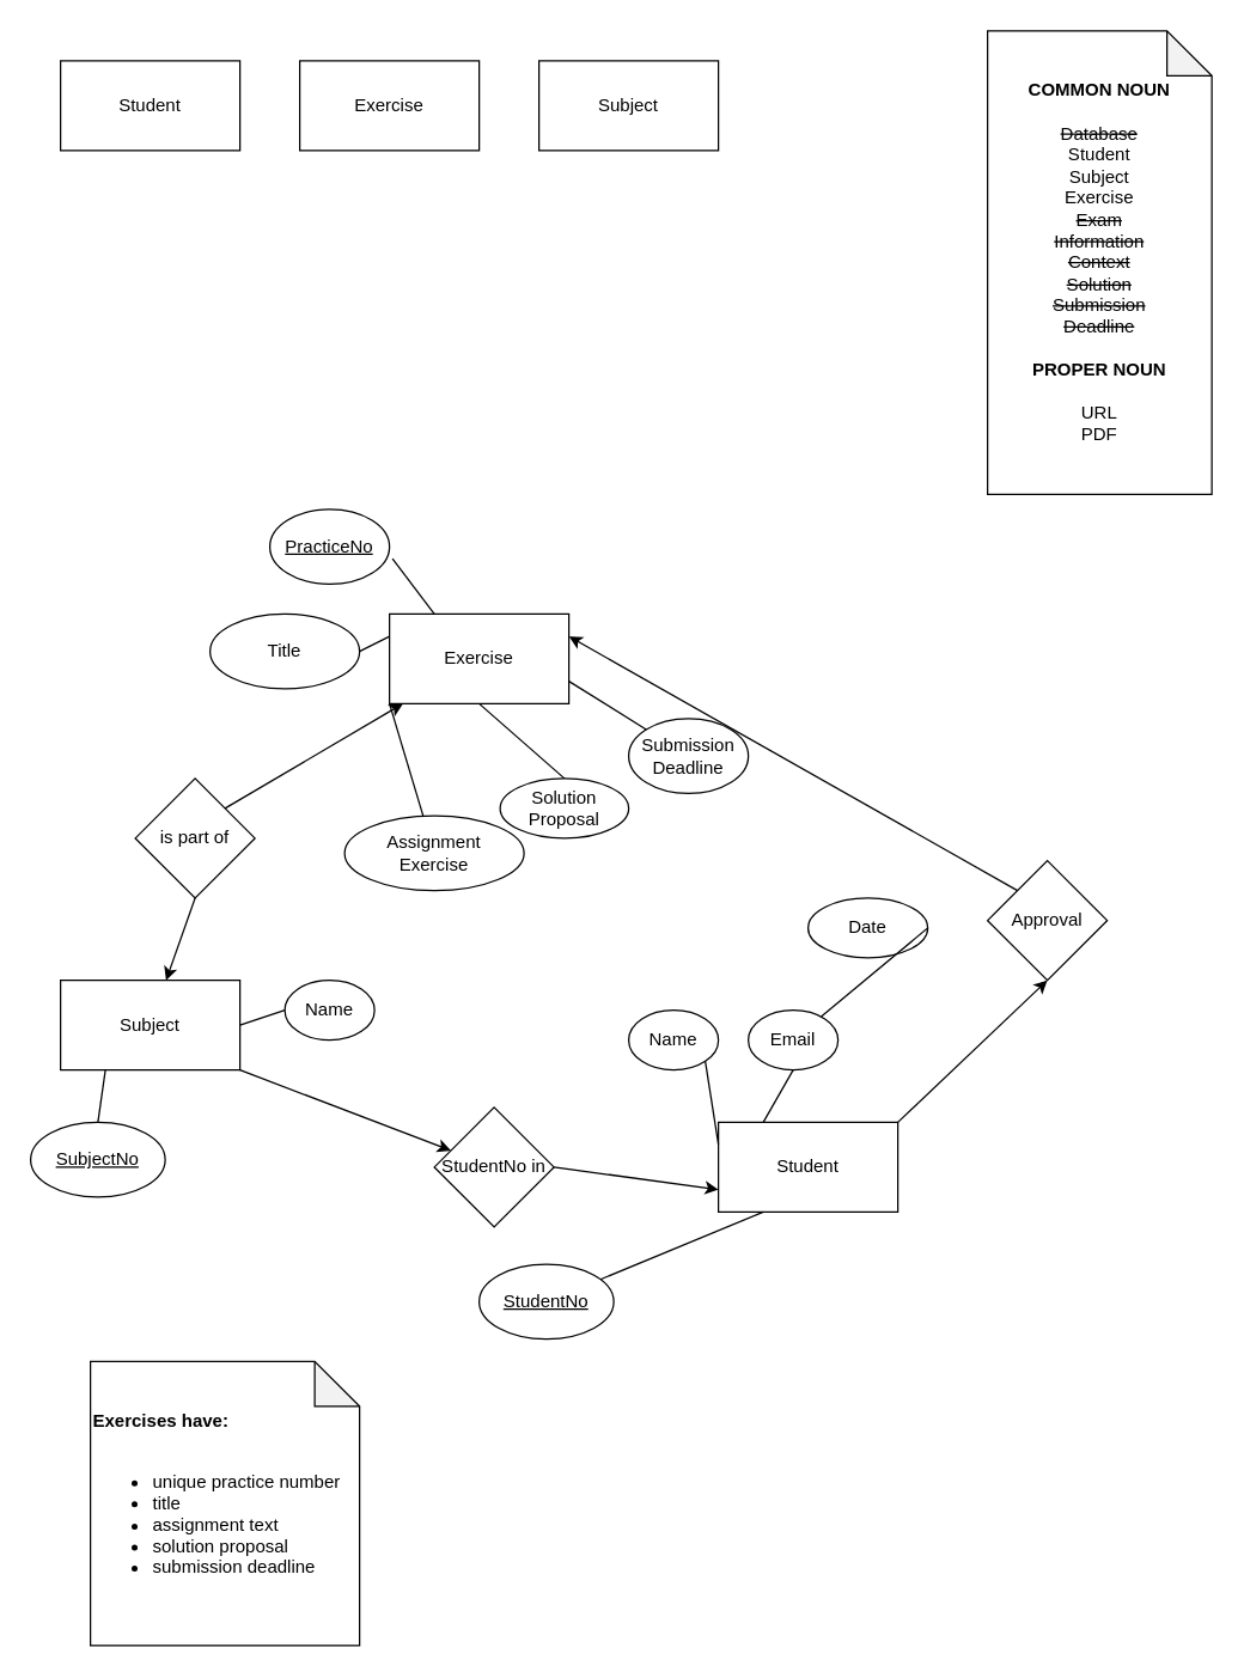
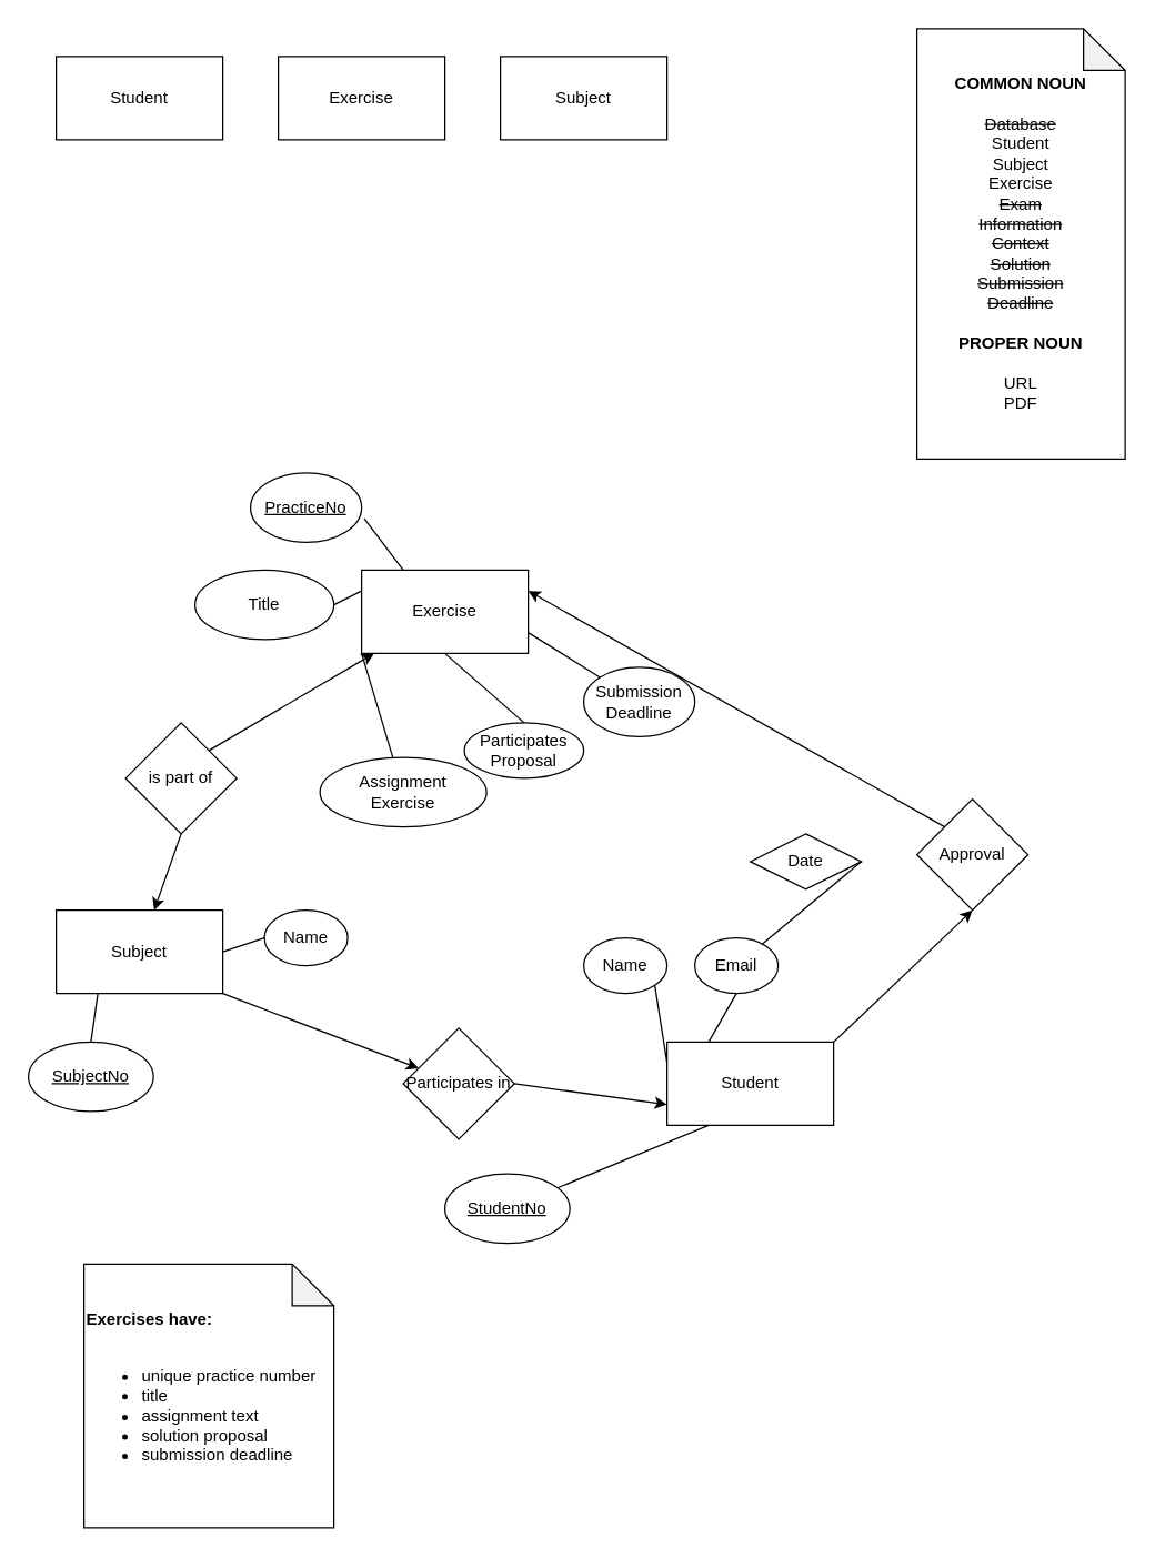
  <mxCell id="0" />
  <mxCell id="1" parent="0" />
  <mxCell id="2" value="Student" style="rounded=0;whiteSpace=wrap;html=1;" vertex="1" parent="1"><mxGeometry x="40" y="40" width="120" height="60" as="geometry" /></mxCell>
  <mxCell id="3" value="Subject" style="rounded=0;whiteSpace=wrap;html=1;" vertex="1" parent="1"><mxGeometry x="360" y="40" width="120" height="60" as="geometry" /></mxCell>
  <mxCell id="4" style="edgeStyle=none;html=1;exitX=0;exitY=0;exitDx=0;exitDy=0;entryX=1;entryY=0.25;entryDx=0;entryDy=0;" edge="1" parent="1" source="5" target="14"><mxGeometry relative="1" as="geometry" /></mxCell>
  <mxCell id="5" value="Approval" style="rhombus;whiteSpace=wrap;html=1;" vertex="1" parent="1"><mxGeometry x="660" y="575" width="80" height="80" as="geometry" /></mxCell>
  <mxCell id="6" value="Exercise" style="rounded=0;whiteSpace=wrap;html=1;" vertex="1" parent="1"><mxGeometry x="200" y="40" width="120" height="60" as="geometry" /></mxCell>
  <mxCell id="7" value="&lt;div&gt;&lt;b&gt;COMMON NOUN&lt;/b&gt;&lt;/div&gt;&lt;div&gt;&lt;strike&gt;&lt;br&gt;&lt;/strike&gt;&lt;/div&gt;&lt;div&gt;&lt;strike&gt;Database&lt;/strike&gt;&lt;br&gt;&lt;/div&gt;&lt;div&gt;Student&lt;/div&gt;&lt;div&gt;Subject&lt;br&gt;&lt;/div&gt;&lt;div&gt;Exercise&lt;/div&gt;&lt;div&gt;&lt;strike&gt;Exam&lt;/strike&gt;&lt;/div&gt;&lt;div&gt;&lt;strike&gt;Information&lt;/strike&gt;&lt;br&gt;&lt;/div&gt;&lt;div&gt;&lt;strike&gt;Context&lt;/strike&gt;&lt;/div&gt;&lt;div&gt;&lt;strike&gt;Solution&lt;/strike&gt;&lt;/div&gt;&lt;div&gt;&lt;strike&gt;Submission&lt;/strike&gt;&lt;/div&gt;&lt;div&gt;&lt;strike&gt;Deadline&lt;br&gt;&lt;/strike&gt;&lt;/div&gt;&lt;div&gt;&lt;strike&gt;&lt;br&gt;&lt;/strike&gt;&lt;/div&gt;&lt;div&gt;&lt;b&gt;PROPER NOUN&lt;/b&gt;&lt;/div&gt;&lt;div&gt;&lt;br&gt;&lt;/div&gt;&lt;div&gt;URL&lt;/div&gt;&lt;div&gt;PDF&lt;/div&gt;" style="shape=note;whiteSpace=wrap;html=1;backgroundOutline=1;darkOpacity=0.05;" vertex="1" parent="1"><mxGeometry x="660" y="20" width="150" height="310" as="geometry" /></mxCell>
  <mxCell id="8" value="Title" style="ellipse;whiteSpace=wrap;html=1;" vertex="1" parent="1"><mxGeometry x="140" y="410" width="100" height="50" as="geometry" /></mxCell>
  <mxCell id="9" value="&lt;u&gt;PracticeNo&lt;/u&gt;" style="ellipse;whiteSpace=wrap;html=1;" vertex="1" parent="1"><mxGeometry x="180" y="340" width="80" height="50" as="geometry" /></mxCell>
  <mxCell id="10" value="&lt;div&gt;Assignment&lt;/div&gt;&lt;div&gt;Exercise&lt;/div&gt;" style="ellipse;whiteSpace=wrap;html=1;" vertex="1" parent="1"><mxGeometry x="230" y="545" width="120" height="50" as="geometry" /></mxCell>
  <mxCell id="11" value="&lt;div&gt;Submission&lt;/div&gt;&lt;div&gt;Deadline&lt;/div&gt;" style="ellipse;whiteSpace=wrap;html=1;" vertex="1" parent="1"><mxGeometry x="420" y="480" width="80" height="50" as="geometry" /></mxCell>
- <mxCell id="12" value="&lt;div&gt;Solution&lt;/div&gt;&lt;div&gt;Proposal&lt;br&gt;&lt;/div&gt;" style="ellipse;whiteSpace=wrap;html=1;" vertex="1" parent="1"><mxGeometry x="334" y="520" width="86" height="40" as="geometry" /></mxCell>
+ <mxCell id="12" value="&lt;div&gt;Participates&lt;/div&gt;&lt;div&gt;Proposal&lt;br&gt;&lt;/div&gt;" style="ellipse;whiteSpace=wrap;html=1;" vertex="1" parent="1"><mxGeometry x="334" y="520" width="86" height="40" as="geometry" /></mxCell>
  <mxCell id="13" value="&lt;div align=&quot;left&quot;&gt;&lt;b&gt;Exercises have:&lt;/b&gt;&lt;/div&gt;&lt;div align=&quot;left&quot;&gt;&lt;br&gt;&lt;/div&gt;&lt;ul&gt;&lt;li&gt;unique practice number&lt;/li&gt;&lt;li&gt;title&lt;/li&gt;&lt;li&gt;assignment text&lt;/li&gt;&lt;li&gt;solution proposal&lt;/li&gt;&lt;li&gt;submission deadline&lt;/li&gt;&lt;/ul&gt;" style="shape=note;whiteSpace=wrap;html=1;backgroundOutline=1;darkOpacity=0.05;align=left;" vertex="1" parent="1"><mxGeometry x="60" y="910" width="180" height="190" as="geometry" /></mxCell>
  <mxCell id="14" value="Exercise" style="rounded=0;whiteSpace=wrap;html=1;" vertex="1" parent="1"><mxGeometry x="260" y="410" width="120" height="60" as="geometry" /></mxCell>
  <mxCell id="15" value="" style="endArrow=none;html=1;rounded=0;entryX=0.25;entryY=0;entryDx=0;entryDy=0;exitX=1.025;exitY=0.66;exitDx=0;exitDy=0;exitPerimeter=0;" edge="1" parent="1" source="9" target="14"><mxGeometry width="50" height="50" relative="1" as="geometry"><mxPoint x="80" y="570" as="sourcePoint" /><mxPoint x="130" y="520" as="targetPoint" /></mxGeometry></mxCell>
  <mxCell id="16" value="" style="endArrow=none;html=1;rounded=0;entryX=0;entryY=0.25;entryDx=0;entryDy=0;exitX=1;exitY=0.5;exitDx=0;exitDy=0;" edge="1" parent="1" source="8" target="14"><mxGeometry width="50" height="50" relative="1" as="geometry"><mxPoint x="122" y="553" as="sourcePoint" /><mxPoint x="180" y="580" as="targetPoint" /></mxGeometry></mxCell>
  <mxCell id="17" value="" style="endArrow=none;html=1;rounded=0;entryX=0;entryY=1;entryDx=0;entryDy=0;" edge="1" parent="1" source="10" target="14"><mxGeometry width="50" height="50" relative="1" as="geometry"><mxPoint x="60" y="780" as="sourcePoint" /><mxPoint x="110" y="730" as="targetPoint" /></mxGeometry></mxCell>
  <mxCell id="18" value="" style="endArrow=none;html=1;rounded=0;entryX=0.5;entryY=1;entryDx=0;entryDy=0;exitX=0.5;exitY=0;exitDx=0;exitDy=0;" edge="1" parent="1" source="12" target="14"><mxGeometry width="50" height="50" relative="1" as="geometry"><mxPoint x="120" y="770" as="sourcePoint" /><mxPoint x="170" y="720" as="targetPoint" /></mxGeometry></mxCell>
  <mxCell id="19" value="" style="endArrow=none;html=1;rounded=0;exitX=1;exitY=0.75;exitDx=0;exitDy=0;" edge="1" parent="1" source="14" target="11"><mxGeometry width="50" height="50" relative="1" as="geometry"><mxPoint x="310" y="640" as="sourcePoint" /><mxPoint x="360" y="590" as="targetPoint" /></mxGeometry></mxCell>
- <mxCell id="20" value="Date" style="ellipse;whiteSpace=wrap;html=1;" vertex="1" parent="1"><mxGeometry x="540" y="600" width="80" height="40" as="geometry" /></mxCell>
+ <mxCell id="20" value="Date" style="rhombus;whiteSpace=wrap;html=1;" vertex="1" parent="1"><mxGeometry x="540" y="600" width="80" height="40" as="geometry" /></mxCell>
  <mxCell id="21" value="" style="endArrow=none;html=1;rounded=0;exitX=1;exitY=0.5;exitDx=0;exitDy=0;" edge="1" parent="1" source="20" target="24"><mxGeometry width="50" height="50" relative="1" as="geometry"><mxPoint x="685" y="705" as="sourcePoint" /><mxPoint x="735" y="655" as="targetPoint" /></mxGeometry></mxCell>
  <mxCell id="22" style="edgeStyle=none;html=1;exitX=1;exitY=0;exitDx=0;exitDy=0;entryX=0.5;entryY=1;entryDx=0;entryDy=0;" edge="1" parent="1" source="23" target="5"><mxGeometry relative="1" as="geometry" /></mxCell>
  <mxCell id="23" value="Student" style="rounded=0;whiteSpace=wrap;html=1;" vertex="1" parent="1"><mxGeometry x="480" y="750" width="120" height="60" as="geometry" /></mxCell>
  <mxCell id="24" value="Email" style="ellipse;whiteSpace=wrap;html=1;" vertex="1" parent="1"><mxGeometry x="500" y="675" width="60" height="40" as="geometry" /></mxCell>
  <mxCell id="25" value="Name" style="ellipse;whiteSpace=wrap;html=1;" vertex="1" parent="1"><mxGeometry x="420" y="675" width="60" height="40" as="geometry" /></mxCell>
  <mxCell id="26" value="&lt;div&gt;&lt;u&gt;StudentNo&lt;/u&gt;&lt;/div&gt;" style="ellipse;whiteSpace=wrap;html=1;" vertex="1" parent="1"><mxGeometry x="320" y="845" width="90" height="50" as="geometry" /></mxCell>
  <mxCell id="27" value="" style="endArrow=none;html=1;rounded=0;exitX=0.5;exitY=1;exitDx=0;exitDy=0;entryX=0.25;entryY=0;entryDx=0;entryDy=0;" edge="1" parent="1" source="24" target="23"><mxGeometry width="50" height="50" relative="1" as="geometry"><mxPoint x="220" y="840" as="sourcePoint" /><mxPoint x="270" y="790" as="targetPoint" /></mxGeometry></mxCell>
  <mxCell id="28" value="" style="endArrow=none;html=1;rounded=0;exitX=1;exitY=1;exitDx=0;exitDy=0;entryX=0;entryY=0.25;entryDx=0;entryDy=0;" edge="1" parent="1" source="25" target="23"><mxGeometry width="50" height="50" relative="1" as="geometry"><mxPoint x="330" y="830" as="sourcePoint" /><mxPoint x="380" y="780" as="targetPoint" /></mxGeometry></mxCell>
  <mxCell id="29" value="" style="endArrow=none;html=1;rounded=0;entryX=0.25;entryY=1;entryDx=0;entryDy=0;" edge="1" parent="1" source="26" target="23"><mxGeometry width="50" height="50" relative="1" as="geometry"><mxPoint x="120" y="910" as="sourcePoint" /><mxPoint x="170" y="860" as="targetPoint" /></mxGeometry></mxCell>
  <mxCell id="30" value="Name" style="ellipse;whiteSpace=wrap;html=1;" vertex="1" parent="1"><mxGeometry x="190" y="655" width="60" height="40" as="geometry" /></mxCell>
  <mxCell id="31" style="edgeStyle=none;html=1;exitX=1;exitY=1;exitDx=0;exitDy=0;" edge="1" parent="1" source="32" target="40"><mxGeometry relative="1" as="geometry" /></mxCell>
  <mxCell id="32" value="Subject" style="rounded=0;whiteSpace=wrap;html=1;" vertex="1" parent="1"><mxGeometry x="40" y="655" width="120" height="60" as="geometry" /></mxCell>
  <mxCell id="33" value="" style="endArrow=none;html=1;rounded=0;entryX=0;entryY=0.5;entryDx=0;entryDy=0;exitX=1;exitY=0.5;exitDx=0;exitDy=0;" edge="1" parent="1" source="32" target="30"><mxGeometry width="50" height="50" relative="1" as="geometry"><mxPoint x="640" y="860" as="sourcePoint" /><mxPoint x="690" y="810" as="targetPoint" /></mxGeometry></mxCell>
  <mxCell id="34" value="&lt;div&gt;&lt;u&gt;SubjectNo&lt;/u&gt;&lt;/div&gt;" style="ellipse;whiteSpace=wrap;html=1;" vertex="1" parent="1"><mxGeometry x="20" y="750" width="90" height="50" as="geometry" /></mxCell>
  <mxCell id="35" value="" style="endArrow=none;html=1;rounded=0;entryX=0.5;entryY=0;entryDx=0;entryDy=0;exitX=0.25;exitY=1;exitDx=0;exitDy=0;" edge="1" parent="1" source="32" target="34"><mxGeometry width="50" height="50" relative="1" as="geometry"><mxPoint x="530" y="900" as="sourcePoint" /><mxPoint x="580" y="850" as="targetPoint" /></mxGeometry></mxCell>
  <mxCell id="36" style="edgeStyle=none;html=1;exitX=1;exitY=0;exitDx=0;exitDy=0;" edge="1" parent="1" source="38" target="14"><mxGeometry relative="1" as="geometry" /></mxCell>
  <mxCell id="37" style="edgeStyle=none;html=1;exitX=0.5;exitY=1;exitDx=0;exitDy=0;" edge="1" parent="1" source="38" target="32"><mxGeometry relative="1" as="geometry" /></mxCell>
  <mxCell id="38" value="is part of" style="rhombus;whiteSpace=wrap;html=1;" vertex="1" parent="1"><mxGeometry x="90" y="520" width="80" height="80" as="geometry" /></mxCell>
  <mxCell id="39" style="edgeStyle=none;html=1;exitX=1;exitY=0.5;exitDx=0;exitDy=0;entryX=0;entryY=0.75;entryDx=0;entryDy=0;" edge="1" parent="1" source="40" target="23"><mxGeometry relative="1" as="geometry" /></mxCell>
- <mxCell id="40" value="StudentNo in" style="rhombus;whiteSpace=wrap;html=1;" vertex="1" parent="1"><mxGeometry x="290" y="740" width="80" height="80" as="geometry" /></mxCell>
+ <mxCell id="40" value="Participates in" style="rhombus;whiteSpace=wrap;html=1;" vertex="1" parent="1"><mxGeometry x="290" y="740" width="80" height="80" as="geometry" /></mxCell>
